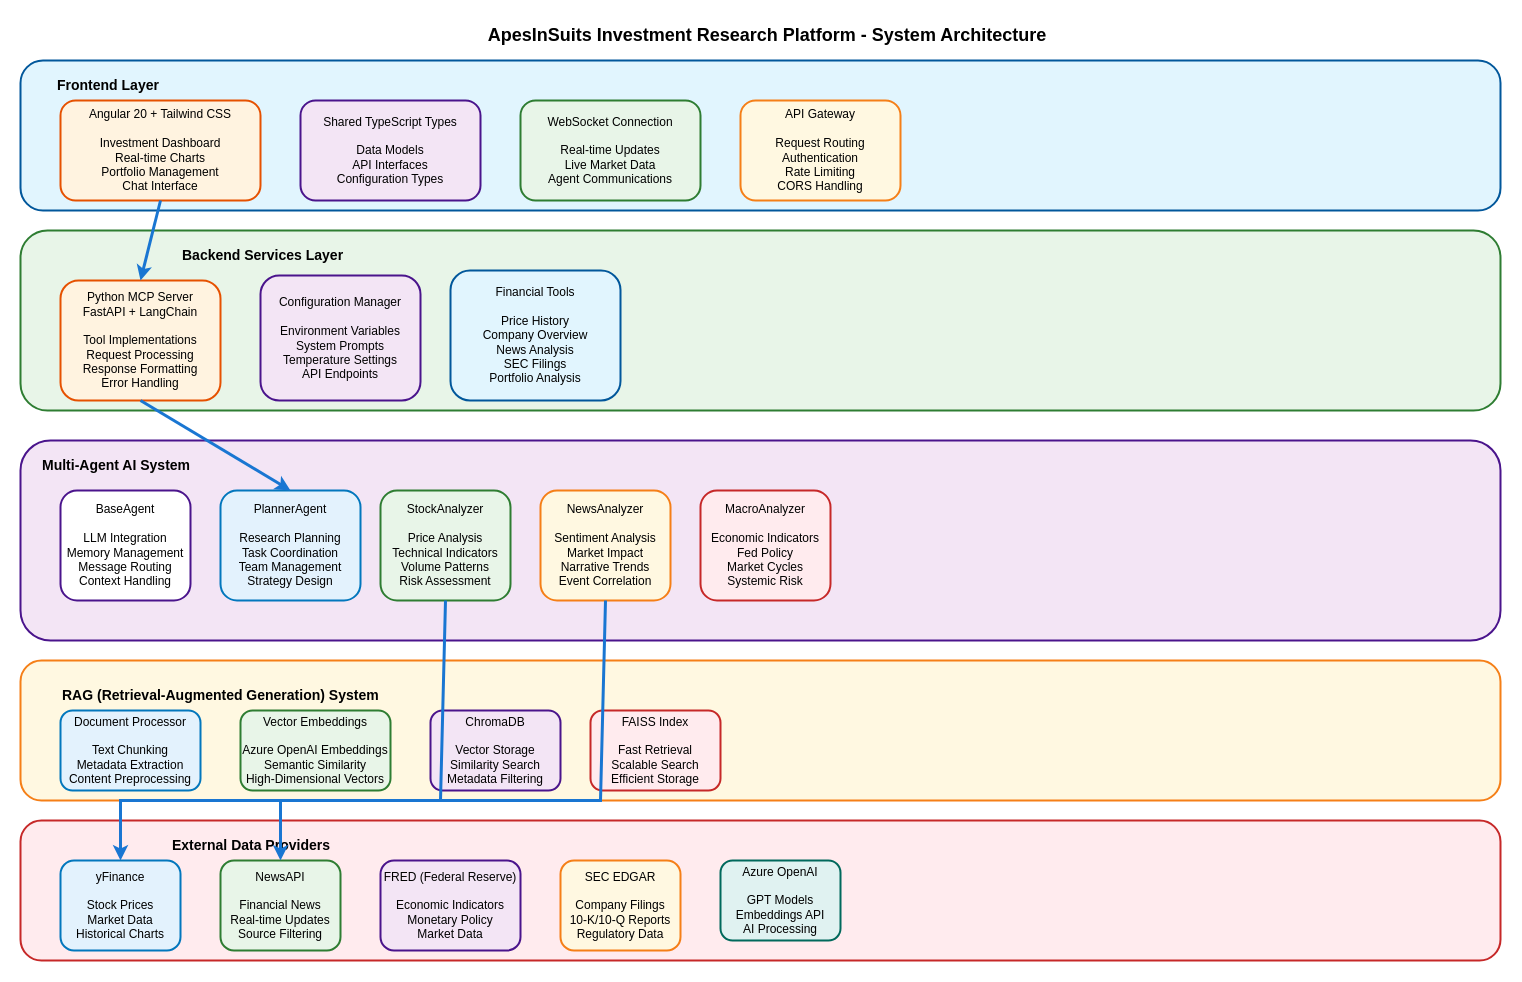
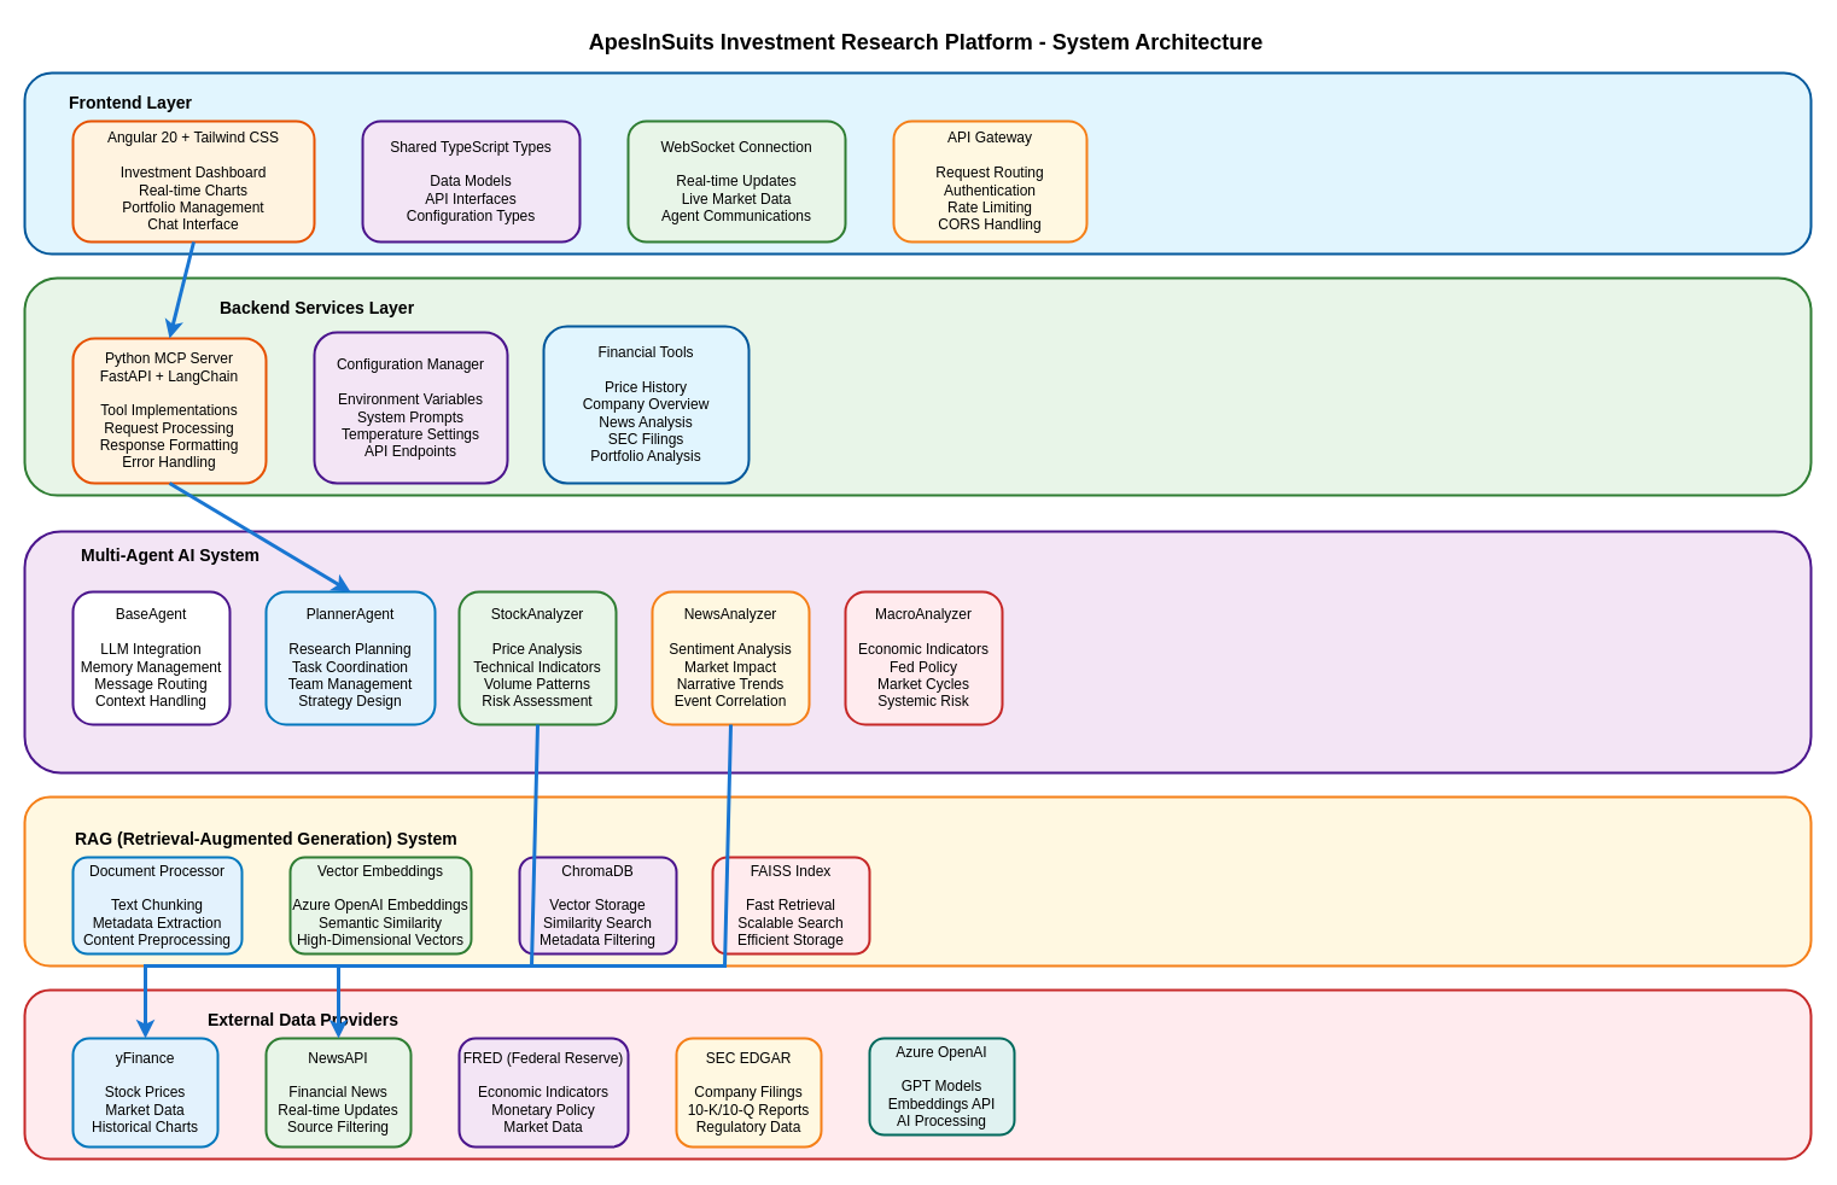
  <mxCell id="0" />
  <mxCell id="1" parent="0" />
  <mxCell id="2" value="ApesInSuits Investment Research Platform - System Architecture" style="text;html=1;strokeColor=none;fillColor=none;align=center;verticalAlign=middle;whiteSpace=wrap;rounded=0;fontSize=18;fontStyle=1" parent="1" vertex="1"><mxGeometry x="467" y="20" width="600" height="30" as="geometry" /></mxCell>
  <mxCell id="3" value="" style="rounded=1;whiteSpace=wrap;html=1;fillColor=#E1F5FE;strokeColor=#01579B;strokeWidth=2;" parent="1" vertex="1"><mxGeometry x="20" y="60" width="1480" height="150" as="geometry" /></mxCell>
  <mxCell id="4" value="Frontend Layer" style="text;html=1;strokeColor=none;fillColor=none;align=left;verticalAlign=top;whiteSpace=wrap;rounded=0;fontSize=14;fontStyle=1" parent="1" vertex="1"><mxGeometry x="55" y="70" width="120" height="20" as="geometry" /></mxCell>
  <mxCell id="5" value="Angular 20 + Tailwind CSS&#10;&#10;Investment Dashboard&#10;Real-time Charts&#10;Portfolio Management&#10;Chat Interface" style="rounded=1;whiteSpace=wrap;html=1;fillColor=#FFF3E0;strokeColor=#E65100;strokeWidth=2;" parent="1" vertex="1"><mxGeometry x="60" y="100" width="200" height="100" as="geometry" /></mxCell>
  <mxCell id="6" value="Shared TypeScript Types&#10;&#10;Data Models&#10;API Interfaces&#10;Configuration Types" style="rounded=1;whiteSpace=wrap;html=1;fillColor=#F3E5F5;strokeColor=#4A148C;strokeWidth=2;" parent="1" vertex="1"><mxGeometry x="300" y="100" width="180" height="100" as="geometry" /></mxCell>
  <mxCell id="7" value="WebSocket Connection&#10;&#10;Real-time Updates&#10;Live Market Data&#10;Agent Communications" style="rounded=1;whiteSpace=wrap;html=1;fillColor=#E8F5E8;strokeColor=#2E7D32;strokeWidth=2;" parent="1" vertex="1"><mxGeometry x="520" y="100" width="180" height="100" as="geometry" /></mxCell>
  <mxCell id="8" value="API Gateway&#10;&#10;Request Routing&#10;Authentication&#10;Rate Limiting&#10;CORS Handling" style="rounded=1;whiteSpace=wrap;html=1;fillColor=#FFF8E1;strokeColor=#F57F17;strokeWidth=2;" parent="1" vertex="1"><mxGeometry x="740" y="100" width="160" height="100" as="geometry" /></mxCell>
  <mxCell id="9" value="" style="rounded=1;whiteSpace=wrap;html=1;fillColor=#E8F5E8;strokeColor=#2E7D32;strokeWidth=2;" parent="1" vertex="1"><mxGeometry x="20" y="230" width="1480" height="180" as="geometry" /></mxCell>
  <mxCell id="10" value="Backend Services Layer" style="text;html=1;strokeColor=none;fillColor=none;align=left;verticalAlign=top;whiteSpace=wrap;rounded=0;fontSize=14;fontStyle=1" parent="1" vertex="1"><mxGeometry x="180" y="240" width="250" height="20" as="geometry" /></mxCell>
  <mxCell id="11" value="Python MCP Server&#10;FastAPI + LangChain&#10;&#10;Tool Implementations&#10;Request Processing&#10;Response Formatting&#10;Error Handling" style="rounded=1;whiteSpace=wrap;html=1;fillColor=#FFF3E0;strokeColor=#E65100;strokeWidth=2;" parent="1" vertex="1"><mxGeometry x="60" y="280" width="160" height="120" as="geometry" /></mxCell>
  <mxCell id="12" value="Configuration Manager&#10;&#10;Environment Variables&#10;System Prompts&#10;Temperature Settings&#10;API Endpoints" style="rounded=1;whiteSpace=wrap;html=1;fillColor=#F3E5F5;strokeColor=#4A148C;strokeWidth=2;" parent="1" vertex="1"><mxGeometry x="260" y="275" width="160" height="125" as="geometry" /></mxCell>
  <mxCell id="13" value="Financial Tools&#10;&#10;Price History&#10;Company Overview&#10;News Analysis&#10;SEC Filings&#10;Portfolio Analysis" style="rounded=1;whiteSpace=wrap;html=1;fillColor=#E1F5FE;strokeColor=#01579B;strokeWidth=2;" parent="1" vertex="1"><mxGeometry x="450" y="270" width="170" height="130" as="geometry" /></mxCell>
  <mxCell id="14" value="" style="rounded=1;whiteSpace=wrap;html=1;fillColor=#F3E5F5;strokeColor=#4A148C;strokeWidth=2;" parent="1" vertex="1"><mxGeometry x="20" y="440" width="1480" height="200" as="geometry" /></mxCell>
- <mxCell id="15" value="Multi-Agent AI System" style="text;html=1;strokeColor=none;fillColor=none;align=left;verticalAlign=top;whiteSpace=wrap;rounded=0;fontSize=14;fontStyle=1" parent="1" vertex="1"><mxGeometry x="40" y="450" width="160" height="20" as="geometry" /></mxCell>
+ <mxCell id="15" value="Multi-Agent AI System" style="text;html=1;strokeColor=none;fillColor=none;align=left;verticalAlign=top;whiteSpace=wrap;rounded=0;fontSize=14;fontStyle=1" parent="1" vertex="1"><mxGeometry x="65" y="445" width="160" height="20" as="geometry" /></mxCell>
  <mxCell id="16" value="BaseAgent&#10;&#10;LLM Integration&#10;Memory Management&#10;Message Routing&#10;Context Handling" style="rounded=1;whiteSpace=wrap;html=1;fillColor=#FFFFFF;strokeColor=#4A148C;strokeWidth=2;" parent="1" vertex="1"><mxGeometry x="60" y="490" width="130" height="110" as="geometry" /></mxCell>
  <mxCell id="17" value="PlannerAgent&#10;&#10;Research Planning&#10;Task Coordination&#10;Team Management&#10;Strategy Design" style="rounded=1;whiteSpace=wrap;html=1;fillColor=#E3F2FD;strokeColor=#0277BD;strokeWidth=2;" parent="1" vertex="1"><mxGeometry x="220" y="490" width="140" height="110" as="geometry" /></mxCell>
  <mxCell id="18" value="StockAnalyzer&#10;&#10;Price Analysis&#10;Technical Indicators&#10;Volume Patterns&#10;Risk Assessment" style="rounded=1;whiteSpace=wrap;html=1;fillColor=#E8F5E8;strokeColor=#2E7D32;strokeWidth=2;" parent="1" vertex="1"><mxGeometry x="380" y="490" width="130" height="110" as="geometry" /></mxCell>
  <mxCell id="19" value="NewsAnalyzer&#10;&#10;Sentiment Analysis&#10;Market Impact&#10;Narrative Trends&#10;Event Correlation" style="rounded=1;whiteSpace=wrap;html=1;fillColor=#FFF8E1;strokeColor=#F57F17;strokeWidth=2;" parent="1" vertex="1"><mxGeometry x="540" y="490" width="130" height="110" as="geometry" /></mxCell>
  <mxCell id="20" value="MacroAnalyzer&#10;&#10;Economic Indicators&#10;Fed Policy&#10;Market Cycles&#10;Systemic Risk" style="rounded=1;whiteSpace=wrap;html=1;fillColor=#FFEBEE;strokeColor=#C62828;strokeWidth=2;" parent="1" vertex="1"><mxGeometry x="700" y="490" width="130" height="110" as="geometry" /></mxCell>
  <mxCell id="21" value="" style="rounded=1;whiteSpace=wrap;html=1;fillColor=#FFF8E1;strokeColor=#F57F17;strokeWidth=2;" parent="1" vertex="1"><mxGeometry x="20" y="660" width="1480" height="140" as="geometry" /></mxCell>
  <mxCell id="22" value="RAG (Retrieval-Augmented Generation) System" style="text;html=1;strokeColor=none;fillColor=none;align=left;verticalAlign=top;whiteSpace=wrap;rounded=0;fontSize=14;fontStyle=1" parent="1" vertex="1"><mxGeometry x="60" y="680" width="460" height="20" as="geometry" /></mxCell>
  <mxCell id="23" value="Document Processor&#10;&#10;Text Chunking&#10;Metadata Extraction&#10;Content Preprocessing" style="rounded=1;whiteSpace=wrap;html=1;fillColor=#E3F2FD;strokeColor=#0277BD;strokeWidth=2;" parent="1" vertex="1"><mxGeometry x="60" y="710" width="140" height="80" as="geometry" /></mxCell>
  <mxCell id="24" value="Vector Embeddings&#10;&#10;Azure OpenAI Embeddings&#10;Semantic Similarity&#10;High-Dimensional Vectors" style="rounded=1;whiteSpace=wrap;html=1;fillColor=#E8F5E8;strokeColor=#2E7D32;strokeWidth=2;" parent="1" vertex="1"><mxGeometry x="240" y="710" width="150" height="80" as="geometry" /></mxCell>
  <mxCell id="25" value="ChromaDB&#10;&#10;Vector Storage&#10;Similarity Search&#10;Metadata Filtering" style="rounded=1;whiteSpace=wrap;html=1;fillColor=#F3E5F5;strokeColor=#4A148C;strokeWidth=2;" parent="1" vertex="1"><mxGeometry x="430" y="710" width="130" height="80" as="geometry" /></mxCell>
  <mxCell id="26" value="FAISS Index&#10;&#10;Fast Retrieval&#10;Scalable Search&#10;Efficient Storage" style="rounded=1;whiteSpace=wrap;html=1;fillColor=#FFEBEE;strokeColor=#C62828;strokeWidth=2;" parent="1" vertex="1"><mxGeometry x="590" y="710" width="130" height="80" as="geometry" /></mxCell>
  <mxCell id="27" value="" style="rounded=1;whiteSpace=wrap;html=1;fillColor=#FFEBEE;strokeColor=#C62828;strokeWidth=2;" parent="1" vertex="1"><mxGeometry x="20" y="820" width="1480" height="140" as="geometry" /></mxCell>
  <mxCell id="28" value="External Data Providers" style="text;html=1;strokeColor=none;fillColor=none;align=left;verticalAlign=top;whiteSpace=wrap;rounded=0;fontSize=14;fontStyle=1" parent="1" vertex="1"><mxGeometry x="170" y="830" width="180" height="20" as="geometry" /></mxCell>
  <mxCell id="29" value="yFinance&#10;&#10;Stock Prices&#10;Market Data&#10;Historical Charts" style="rounded=1;whiteSpace=wrap;html=1;fillColor=#E3F2FD;strokeColor=#0277BD;strokeWidth=2;" parent="1" vertex="1"><mxGeometry x="60" y="860" width="120" height="90" as="geometry" /></mxCell>
  <mxCell id="30" value="NewsAPI&#10;&#10;Financial News&#10;Real-time Updates&#10;Source Filtering" style="rounded=1;whiteSpace=wrap;html=1;fillColor=#E8F5E8;strokeColor=#2E7D32;strokeWidth=2;" parent="1" vertex="1"><mxGeometry x="220" y="860" width="120" height="90" as="geometry" /></mxCell>
  <mxCell id="31" value="FRED (Federal Reserve)&#10;&#10;Economic Indicators&#10;Monetary Policy&#10;Market Data" style="rounded=1;whiteSpace=wrap;html=1;fillColor=#F3E5F5;strokeColor=#4A148C;strokeWidth=2;" parent="1" vertex="1"><mxGeometry x="380" y="860" width="140" height="90" as="geometry" /></mxCell>
  <mxCell id="32" value="SEC EDGAR&#10;&#10;Company Filings&#10;10-K/10-Q Reports&#10;Regulatory Data" style="rounded=1;whiteSpace=wrap;html=1;fillColor=#FFF8E1;strokeColor=#F57F17;strokeWidth=2;" parent="1" vertex="1"><mxGeometry x="560" y="860" width="120" height="90" as="geometry" /></mxCell>
  <mxCell id="33" value="Azure OpenAI&#10;&#10;GPT Models&#10;Embeddings API&#10;AI Processing" style="rounded=1;whiteSpace=wrap;html=1;fillColor=#E0F2F1;strokeColor=#00695C;strokeWidth=2;" parent="1" vertex="1"><mxGeometry x="720" y="860" width="120" height="80" as="geometry" /></mxCell>
  <mxCell id="34" value="" style="endArrow=classic;html=1;rounded=0;exitX=0.5;exitY=1;entryX=0.5;entryY=0;strokeColor=#1976D2;strokeWidth=3;" parent="1" source="5" target="11" edge="1"><mxGeometry width="50" height="50" relative="1" as="geometry"><mxPoint x="160" y="190" as="sourcePoint" /><mxPoint x="140" y="260" as="targetPoint" /></mxGeometry></mxCell>
  <mxCell id="35" value="" style="endArrow=classic;html=1;rounded=0;exitX=0.5;exitY=1;entryX=0.5;entryY=0;strokeColor=#1976D2;strokeWidth=3;" parent="1" source="11" target="17" edge="1"><mxGeometry width="50" height="50" relative="1" as="geometry"><mxPoint x="140" y="360" as="sourcePoint" /><mxPoint x="280" y="470" as="targetPoint" /></mxGeometry></mxCell>
  <mxCell id="36" value="" style="endArrow=classic;html=1;rounded=0;exitX=0.5;exitY=1;entryX=0.5;entryY=0;strokeColor=#1976D2;strokeWidth=3;" parent="1" source="18" target="29" edge="1"><mxGeometry width="50" height="50" relative="1" as="geometry"><mxPoint x="440" y="560" as="sourcePoint" /><mxPoint x="120" y="850" as="targetPoint" /><Array as="points"><mxPoint x="440" y="800" /><mxPoint x="120" y="800" /></Array></mxGeometry></mxCell>
  <mxCell id="37" value="" style="endArrow=classic;html=1;rounded=0;exitX=0.5;exitY=1;entryX=0.5;entryY=0;strokeColor=#1976D2;strokeWidth=3;" parent="1" source="19" target="30" edge="1"><mxGeometry width="50" height="50" relative="1" as="geometry"><mxPoint x="600" y="560" as="sourcePoint" /><mxPoint x="280" y="850" as="targetPoint" /><Array as="points"><mxPoint x="600" y="800" /><mxPoint x="280" y="800" /></Array></mxGeometry></mxCell>
